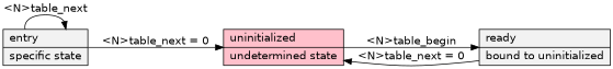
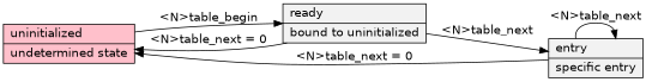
  digraph {
    fontname="Bitstream Vera Sans"
    rankdir=LR
    node [fillcolor=Grey95 fontname="Bitstream Vera Sans" shape=record style=filled]
    edge [fontname="Bitstream Vera Sans"]
    n1 [fillcolor=Pink label="uninitialized\l|undetermined state\l"]
    n2 [label="ready\l|bound to uninitialized\l"]
-   n3 [label="entry\l|specific state\l"]
+   n3 [label="entry\l|specific entry\l"]
    n1 -> n2 [label="<N>table_begin"]
    n2 -> n1 [label="<N>table_next = 0"]
+   n2 -> n3 [label="<N>table_next"]
    n3 -> n1 [label="<N>table_next = 0"]
    n3 -> n3 [label="<N>table_next"]
  }
